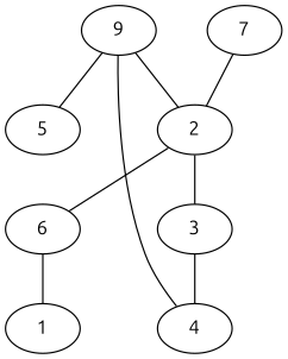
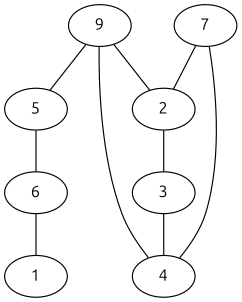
  graph {
    fontname=Ubuntu
    node [fontname=Ubuntu]
    edge [fontname=Ubuntu]
    2
    3
    4
    5
    6
    1
    7
    9
    2 -- 3
    3 -- 4
-   2 -- 6
+   5 -- 6
    6 -- 1
    7 -- 2
+   7 -- 4
    9 -- 2
    9 -- 4
    9 -- 5
  }
